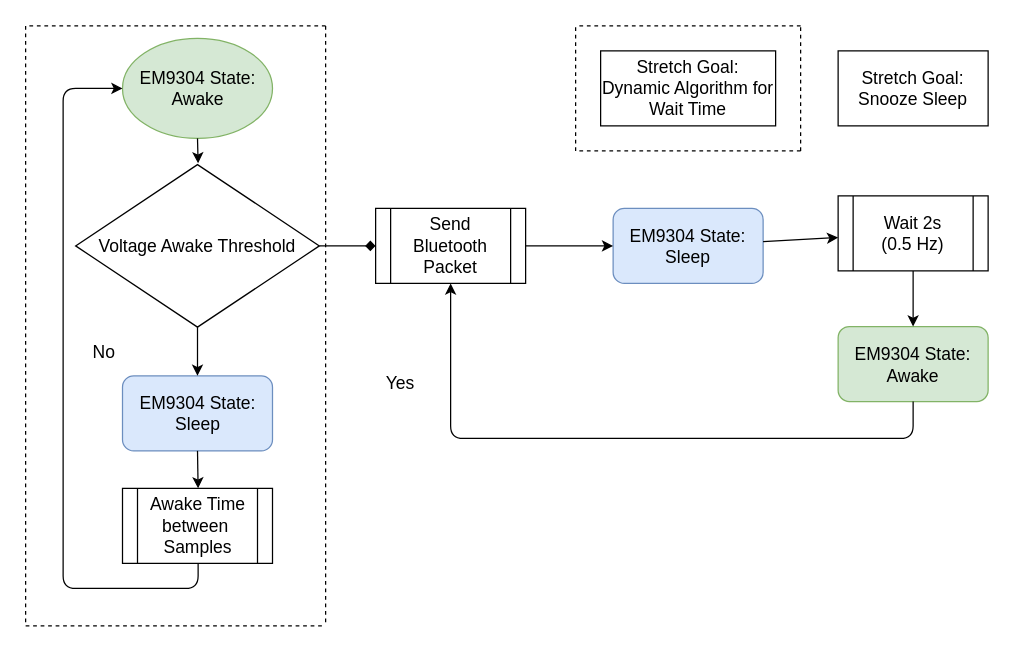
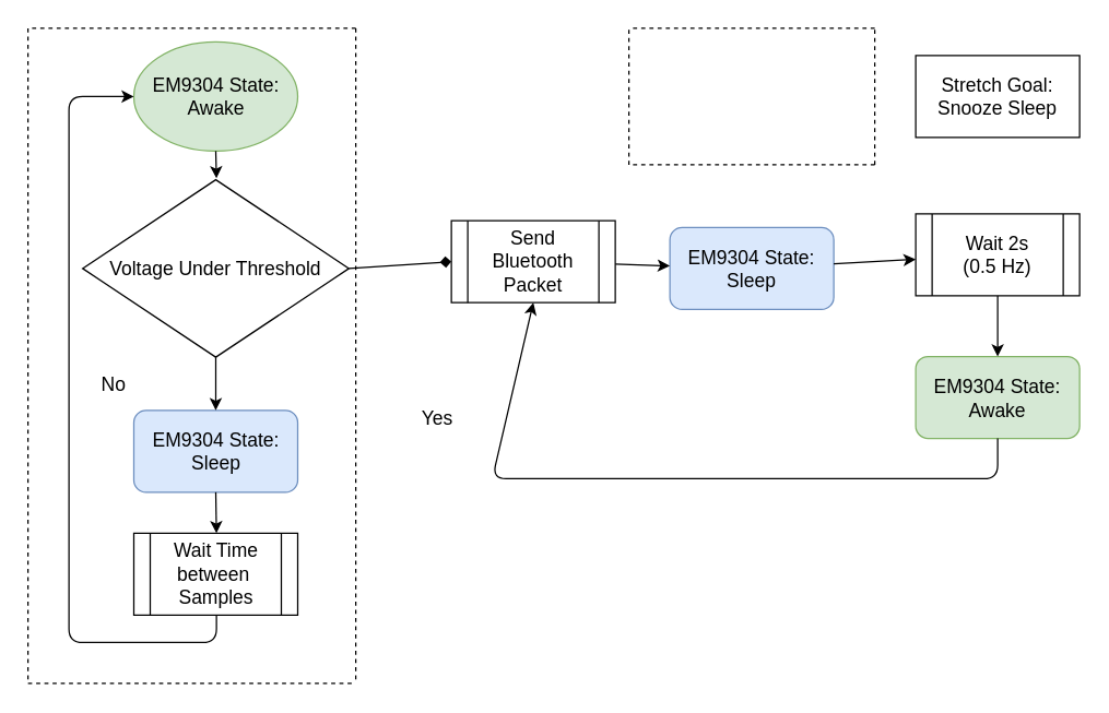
  <mxCell id="0" />
  <mxCell id="1" parent="0" />
  <mxCell id="2" value="&lt;font style=&quot;font-size: 14px&quot;&gt;EM9304 State: Sleep&lt;/font&gt;" style="rounded=1;whiteSpace=wrap;html=1;fillColor=#dae8fc;strokeColor=#6c8ebf;" parent="1" vertex="1"><mxGeometry x="490" y="166" width="120" height="60" as="geometry" /></mxCell>
  <mxCell id="3" value="&lt;font style=&quot;font-size: 14px&quot;&gt;EM9304 State: Awake&lt;/font&gt;" style="rounded=1;whiteSpace=wrap;html=1;fillColor=#d5e8d4;strokeColor=#82b366;" parent="1" vertex="1"><mxGeometry x="670" y="260.5" width="120" height="60" as="geometry" /></mxCell>
- <mxCell id="4" value="&lt;font style=&quot;font-size: 14px&quot;&gt;Voltage Awake Threshold&lt;/font&gt;" style="rhombus;whiteSpace=wrap;html=1;" parent="1" vertex="1"><mxGeometry x="60" y="131" width="195" height="130" as="geometry" /></mxCell>
+ <mxCell id="4" value="&lt;font style=&quot;font-size: 14px&quot;&gt;Voltage Under Threshold&lt;/font&gt;" style="rhombus;whiteSpace=wrap;html=1;" parent="1" vertex="1"><mxGeometry x="60" y="131" width="195" height="130" as="geometry" /></mxCell>
  <mxCell id="5" value="&lt;font style=&quot;font-size: 14px&quot;&gt;EM9304 State: Awake&lt;/font&gt;" style="ellipse;whiteSpace=wrap;html=1;fillColor=#d5e8d4;strokeColor=#82b366;" parent="1" vertex="1"><mxGeometry x="97.5" y="30" width="120" height="80" as="geometry" /></mxCell>
  <mxCell id="6" value="" style="endArrow=diamond;html=1;exitX=1;exitY=0.5;exitDx=0;exitDy=0;entryX=0;entryY=0.5;entryDx=0;entryDy=0;entryPerimeter=0;" parent="1" source="4" target="19" edge="1"><mxGeometry width="50" height="50" relative="1" as="geometry"><mxPoint x="75" y="410.5" as="sourcePoint" /><mxPoint x="305" y="196" as="targetPoint" /></mxGeometry></mxCell>
  <mxCell id="7" value="" style="endArrow=classic;html=1;" parent="1" source="19" target="2" edge="1"><mxGeometry width="50" height="50" relative="1" as="geometry"><mxPoint x="423" y="160" as="sourcePoint" /><mxPoint x="85" y="245" as="targetPoint" /></mxGeometry></mxCell>
  <mxCell id="8" value="" style="endArrow=classic;html=1;" parent="1" source="2" edge="1" target="18"><mxGeometry width="50" height="50" relative="1" as="geometry"><mxPoint x="35" y="295" as="sourcePoint" /><mxPoint x="555" y="165" as="targetPoint" /></mxGeometry></mxCell>
  <mxCell id="9" value="" style="endArrow=classic;html=1;exitX=0.5;exitY=1;exitDx=0;exitDy=0;entryX=0.5;entryY=1;entryDx=0;entryDy=0;" parent="1" source="3" target="19" edge="1"><mxGeometry width="50" height="50" relative="1" as="geometry"><mxPoint x="35" y="295" as="sourcePoint" /><mxPoint x="365" y="225" as="targetPoint" /><Array as="points"><mxPoint x="730" y="350" /><mxPoint x="360" y="350" /></Array></mxGeometry></mxCell>
  <mxCell id="10" value="" style="endArrow=classic;html=1;" parent="1" source="18" target="3" edge="1"><mxGeometry width="50" height="50" relative="1" as="geometry"><mxPoint x="613" y="171" as="sourcePoint" /><mxPoint x="85" y="315" as="targetPoint" /></mxGeometry></mxCell>
  <mxCell id="11" value="&lt;font style=&quot;font-size: 14px&quot;&gt;Yes&lt;/font&gt;" style="text;html=1;strokeColor=none;fillColor=none;align=center;verticalAlign=middle;whiteSpace=wrap;rounded=0;" parent="1" vertex="1"><mxGeometry x="300" y="296" width="40" height="20" as="geometry" /></mxCell>
  <mxCell id="12" value="&lt;font style=&quot;font-size: 14px&quot;&gt;No&lt;/font&gt;" style="text;html=1;strokeColor=none;fillColor=none;align=center;verticalAlign=middle;whiteSpace=wrap;rounded=0;" parent="1" vertex="1"><mxGeometry x="62.5" y="270.5" width="40" height="20" as="geometry" /></mxCell>
  <mxCell id="13" value="&lt;font style=&quot;font-size: 14px&quot;&gt;EM9304 State: Sleep&lt;/font&gt;" style="rounded=1;whiteSpace=wrap;html=1;fillColor=#dae8fc;strokeColor=#6c8ebf;" parent="1" vertex="1"><mxGeometry x="97.5" y="300" width="120" height="60" as="geometry" /></mxCell>
  <mxCell id="14" value="" style="endArrow=classic;html=1;exitX=0.5;exitY=1;exitDx=0;exitDy=0;" parent="1" source="4" target="13" edge="1"><mxGeometry width="50" height="50" relative="1" as="geometry"><mxPoint x="80" y="460" as="sourcePoint" /><mxPoint x="130" y="410" as="targetPoint" /></mxGeometry></mxCell>
  <mxCell id="15" value="" style="endArrow=classic;html=1;exitX=0.5;exitY=1;exitDx=0;exitDy=0;entryX=0.5;entryY=0;entryDx=0;entryDy=0;" parent="1" source="13" edge="1"><mxGeometry width="50" height="50" relative="1" as="geometry"><mxPoint x="80" y="550" as="sourcePoint" /><mxPoint x="158" y="390" as="targetPoint" /></mxGeometry></mxCell>
  <mxCell id="16" value="" style="endArrow=classic;html=1;exitX=0.5;exitY=1;exitDx=0;exitDy=0;entryX=0;entryY=0.5;entryDx=0;entryDy=0;" parent="1" target="5" edge="1"><mxGeometry width="50" height="50" relative="1" as="geometry"><mxPoint x="158" y="450" as="sourcePoint" /><mxPoint x="70" y="60" as="targetPoint" /><Array as="points"><mxPoint x="158" y="470" /><mxPoint x="50" y="470" /><mxPoint x="50" y="70" /></Array></mxGeometry></mxCell>
  <mxCell id="17" value="" style="endArrow=classic;html=1;exitX=0.5;exitY=1;exitDx=0;exitDy=0;" parent="1" source="5" edge="1"><mxGeometry width="50" height="50" relative="1" as="geometry"><mxPoint x="30" y="630" as="sourcePoint" /><mxPoint x="158" y="130" as="targetPoint" /></mxGeometry></mxCell>
  <mxCell id="18" value="&lt;div&gt;&lt;font style=&quot;font-size: 14px&quot;&gt;Wait 2s&lt;/font&gt;&lt;/div&gt;&lt;div&gt;&lt;font style=&quot;font-size: 14px&quot;&gt;(0.5 Hz)&lt;/font&gt;&lt;/div&gt;" style="shape=process;whiteSpace=wrap;html=1;backgroundOutline=1;" parent="1" vertex="1"><mxGeometry x="670" y="156" width="120" height="60" as="geometry" /></mxCell>
- <mxCell id="19" value="&lt;font style=&quot;font-size: 14px&quot;&gt;Send Bluetooth Packet&lt;/font&gt;" style="shape=process;whiteSpace=wrap;html=1;backgroundOutline=1;" parent="1" vertex="1"><mxGeometry x="300" y="166" width="120" height="60" as="geometry" /></mxCell>
- <mxCell id="20" value="&lt;font style=&quot;font-size: 14px&quot;&gt;Awake Time between&amp;nbsp; Samples&lt;/font&gt;" style="shape=process;whiteSpace=wrap;html=1;backgroundOutline=1;" parent="1" vertex="1"><mxGeometry x="97.5" y="390" width="120" height="60" as="geometry" /></mxCell>
- <mxCell id="21" value="&lt;font style=&quot;font-size: 14px&quot;&gt;Stretch Goal: Dynamic Algorithm for Wait Time&lt;/font&gt;" style="rounded=0;whiteSpace=wrap;html=1;" parent="1" vertex="1"><mxGeometry x="480" y="40" width="140" height="60" as="geometry" /></mxCell>
+ <mxCell id="19" value="&lt;font style=&quot;font-size: 14px&quot;&gt;Send Bluetooth Packet&lt;/font&gt;" style="shape=process;whiteSpace=wrap;html=1;backgroundOutline=1;" parent="1" vertex="1"><mxGeometry x="330" y="161" width="120" height="60" as="geometry" /></mxCell>
+ <mxCell id="20" value="&lt;font style=&quot;font-size: 14px&quot;&gt;Wait Time between&amp;nbsp; Samples&lt;/font&gt;" style="shape=process;whiteSpace=wrap;html=1;backgroundOutline=1;" parent="1" vertex="1"><mxGeometry x="97.5" y="390" width="120" height="60" as="geometry" /></mxCell>
  <mxCell id="22" value="&lt;div&gt;&lt;font style=&quot;font-size: 14px&quot;&gt;&lt;font style=&quot;font-size: 14px&quot;&gt;Stretch Goal: Snooze Sleep&lt;/font&gt;&lt;br&gt;&lt;/font&gt;&lt;/div&gt;" style="rounded=0;whiteSpace=wrap;html=1;" vertex="1" parent="1"><mxGeometry x="670" y="40" width="120" height="60" as="geometry" /></mxCell>
  <mxCell id="23" value="" style="endArrow=none;dashed=1;html=1;" edge="1" parent="1"><mxGeometry width="50" height="50" relative="1" as="geometry"><mxPoint x="20" y="500" as="sourcePoint" /><mxPoint x="260" y="500" as="targetPoint" /></mxGeometry></mxCell>
  <mxCell id="24" value="" style="endArrow=none;dashed=1;html=1;" edge="1" parent="1"><mxGeometry width="50" height="50" relative="1" as="geometry"><mxPoint x="20" y="20" as="sourcePoint" /><mxPoint x="20" y="500" as="targetPoint" /></mxGeometry></mxCell>
  <mxCell id="25" value="" style="endArrow=none;dashed=1;html=1;" edge="1" parent="1"><mxGeometry width="50" height="50" relative="1" as="geometry"><mxPoint x="260" y="20" as="sourcePoint" /><mxPoint x="20" y="20" as="targetPoint" /></mxGeometry></mxCell>
  <mxCell id="26" value="" style="endArrow=none;dashed=1;html=1;" edge="1" parent="1"><mxGeometry width="50" height="50" relative="1" as="geometry"><mxPoint x="260" y="20" as="sourcePoint" /><mxPoint x="260" y="500" as="targetPoint" /></mxGeometry></mxCell>
  <mxCell id="27" value="" style="endArrow=none;dashed=1;html=1;" edge="1" parent="1"><mxGeometry width="50" height="50" relative="1" as="geometry"><mxPoint x="460" y="120" as="sourcePoint" /><mxPoint x="460" y="20" as="targetPoint" /></mxGeometry></mxCell>
  <mxCell id="28" value="" style="endArrow=none;dashed=1;html=1;" edge="1" parent="1"><mxGeometry width="50" height="50" relative="1" as="geometry"><mxPoint x="640" y="20" as="sourcePoint" /><mxPoint x="460" y="20" as="targetPoint" /></mxGeometry></mxCell>
  <mxCell id="29" value="" style="endArrow=none;dashed=1;html=1;" edge="1" parent="1"><mxGeometry width="50" height="50" relative="1" as="geometry"><mxPoint x="640" y="120" as="sourcePoint" /><mxPoint x="640" y="20" as="targetPoint" /></mxGeometry></mxCell>
  <mxCell id="30" value="" style="endArrow=none;dashed=1;html=1;" edge="1" parent="1"><mxGeometry width="50" height="50" relative="1" as="geometry"><mxPoint x="640" y="120" as="sourcePoint" /><mxPoint x="460" y="120" as="targetPoint" /></mxGeometry></mxCell>
